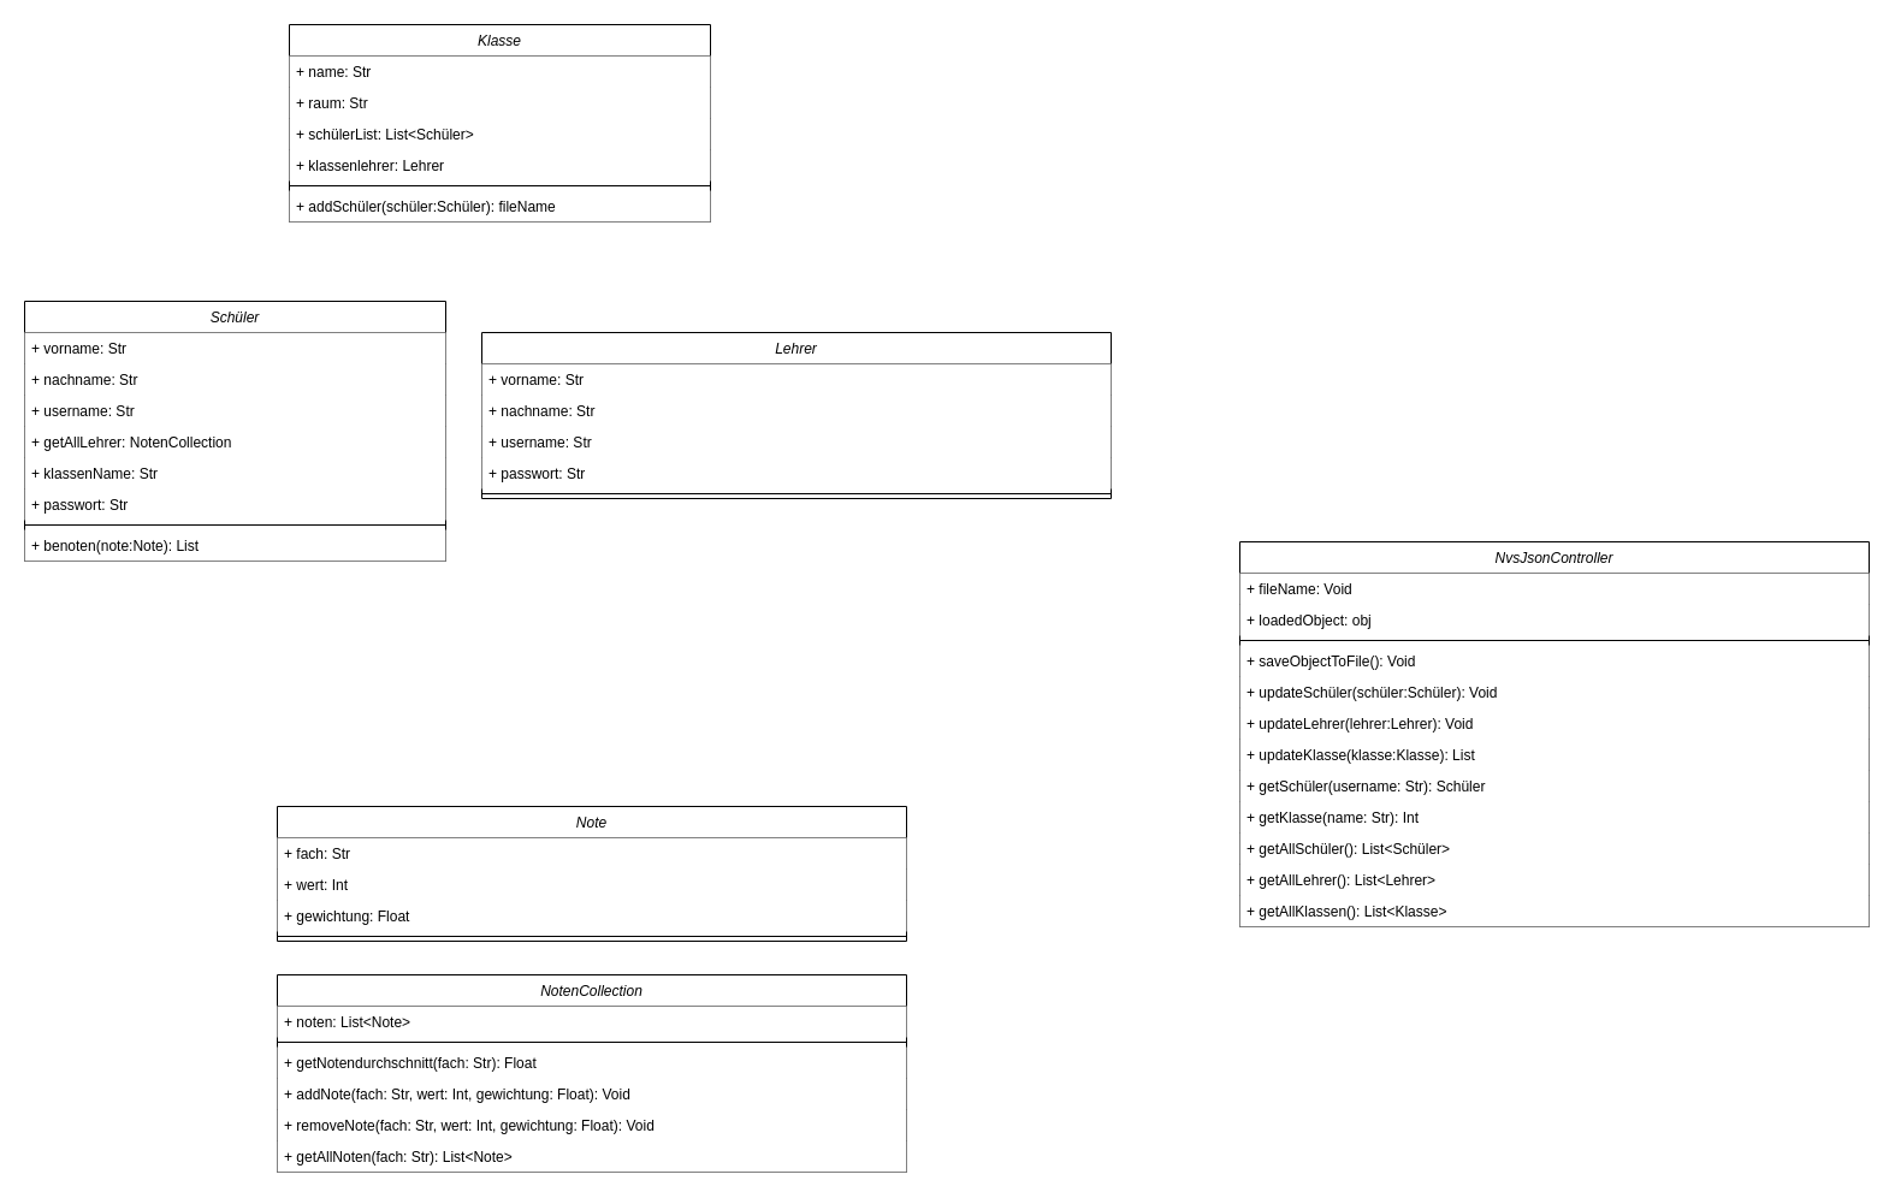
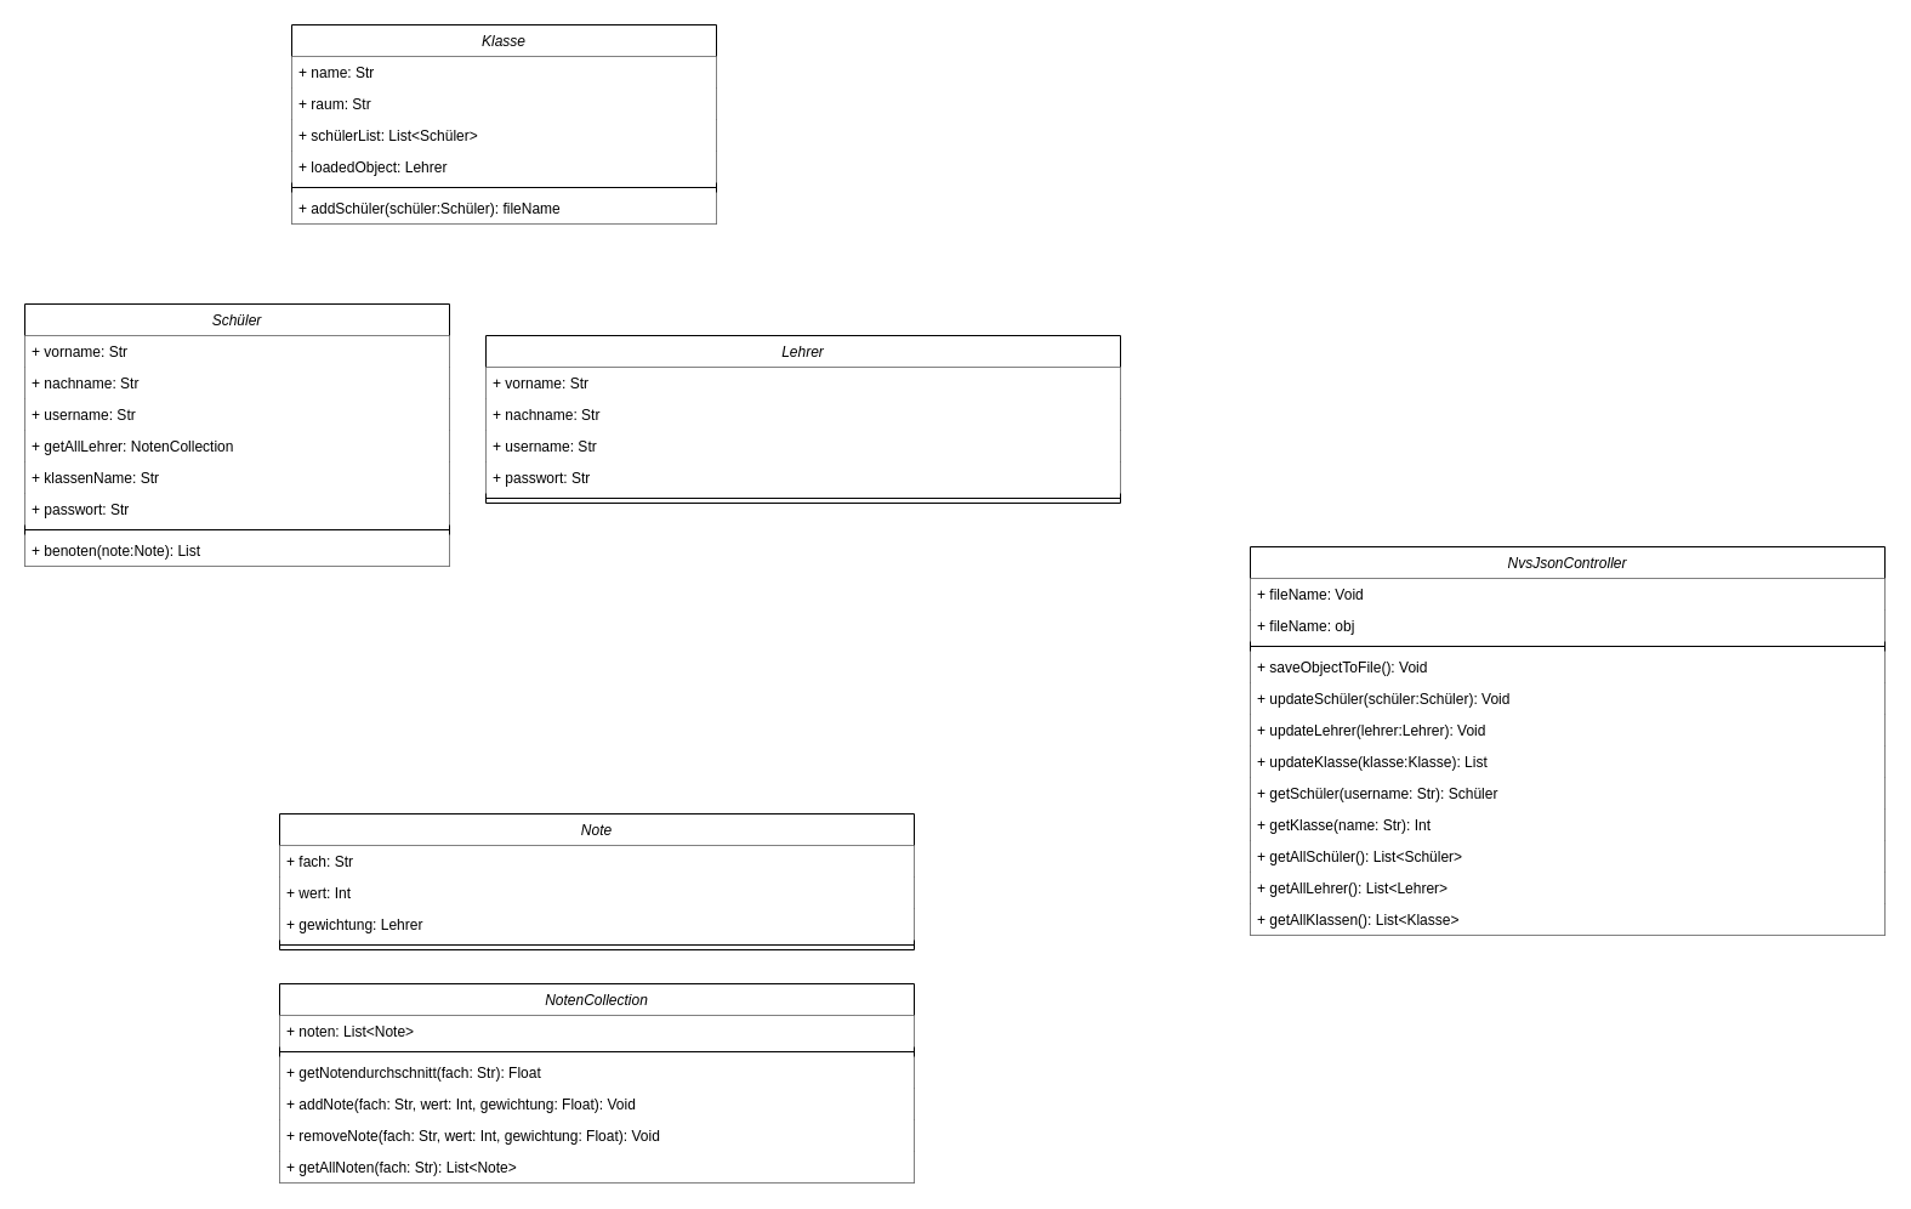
  <mxCell id="0" />
  <mxCell id="1" parent="0" />
  <mxCell id="2" value="Schüler" style="swimlane;fontStyle=2;align=center;verticalAlign=top;childLayout=stackLayout;horizontal=1;startSize=26;horizontalStack=0;resizeParent=1;resizeLast=0;collapsible=1;marginBottom=0;rounded=0;shadow=0;strokeWidth=1;fillColor=default;swimlaneLine=1;glass=0;gradientColor=none;aspect=fixed;" parent="1" vertex="1"><mxGeometry x="20" y="250" width="350" height="216" as="geometry"><mxRectangle x="230" y="140" width="160" height="26" as="alternateBounds" /></mxGeometry></mxCell>
  <mxCell id="3" value="+ vorname: Str" style="text;align=left;verticalAlign=top;spacingLeft=4;spacingRight=4;overflow=hidden;rotatable=0;points=[[0,0.5],[1,0.5]];portConstraint=eastwest;fillColor=default;" parent="2" vertex="1"><mxGeometry y="26" width="350" height="26" as="geometry" /></mxCell>
  <mxCell id="4" value="+ nachname: Str" style="text;align=left;verticalAlign=top;spacingLeft=4;spacingRight=4;overflow=hidden;rotatable=0;points=[[0,0.5],[1,0.5]];portConstraint=eastwest;rounded=0;shadow=0;html=0;fillColor=default;" parent="2" vertex="1"><mxGeometry y="52" width="350" height="26" as="geometry" /></mxCell>
  <mxCell id="5" value="+ username: Str" style="text;align=left;verticalAlign=top;spacingLeft=4;spacingRight=4;overflow=hidden;rotatable=0;points=[[0,0.5],[1,0.5]];portConstraint=eastwest;rounded=0;shadow=0;html=0;fillColor=default;" parent="2" vertex="1"><mxGeometry y="78" width="350" height="26" as="geometry" /></mxCell>
  <mxCell id="6" value="+ getAllLehrer: NotenCollection" style="text;align=left;verticalAlign=top;spacingLeft=4;spacingRight=4;overflow=hidden;rotatable=0;points=[[0,0.5],[1,0.5]];portConstraint=eastwest;rounded=0;shadow=0;html=0;fillColor=default;" parent="2" vertex="1"><mxGeometry y="104" width="350" height="26" as="geometry" /></mxCell>
  <mxCell id="7" value="+ klassenName: Str" style="text;align=left;verticalAlign=top;spacingLeft=4;spacingRight=4;overflow=hidden;rotatable=0;points=[[0,0.5],[1,0.5]];portConstraint=eastwest;rounded=0;shadow=0;html=0;fillColor=default;" parent="2" vertex="1"><mxGeometry y="130" width="350" height="26" as="geometry" /></mxCell>
  <mxCell id="8" value="+ passwort: Str" style="text;align=left;verticalAlign=top;spacingLeft=4;spacingRight=4;overflow=hidden;rotatable=0;points=[[0,0.5],[1,0.5]];portConstraint=eastwest;rounded=0;shadow=0;html=0;fillColor=default;" parent="2" vertex="1"><mxGeometry y="156" width="350" height="26" as="geometry" /></mxCell>
  <mxCell id="9" value="" style="line;html=1;strokeWidth=1;align=left;verticalAlign=middle;spacingTop=-1;spacingLeft=3;spacingRight=3;rotatable=0;labelPosition=right;points=[];portConstraint=eastwest;" parent="2" vertex="1"><mxGeometry y="182" width="350" height="8" as="geometry" /></mxCell>
  <mxCell id="10" value="+ benoten(note:Note): List" style="text;align=left;verticalAlign=top;spacingLeft=4;spacingRight=4;overflow=hidden;rotatable=0;points=[[0,0.5],[1,0.5]];portConstraint=eastwest;fillColor=default;" parent="2" vertex="1"><mxGeometry y="190" width="350" height="26" as="geometry" /></mxCell>
  <mxCell id="11" value="Lehrer" style="swimlane;fontStyle=2;align=center;verticalAlign=top;childLayout=stackLayout;horizontal=1;startSize=26;horizontalStack=0;resizeParent=1;resizeLast=0;collapsible=1;marginBottom=0;rounded=0;shadow=0;strokeWidth=1;fillColor=default;swimlaneLine=1;glass=0;gradientColor=none;aspect=fixed;" parent="1" vertex="1"><mxGeometry x="400" y="276" width="523" height="138" as="geometry"><mxRectangle x="230" y="140" width="160" height="26" as="alternateBounds" /></mxGeometry></mxCell>
  <mxCell id="12" value="+ vorname: Str" style="text;align=left;verticalAlign=top;spacingLeft=4;spacingRight=4;overflow=hidden;rotatable=0;points=[[0,0.5],[1,0.5]];portConstraint=eastwest;fillColor=default;" parent="11" vertex="1"><mxGeometry y="26" width="523" height="26" as="geometry" /></mxCell>
  <mxCell id="13" value="+ nachname: Str" style="text;align=left;verticalAlign=top;spacingLeft=4;spacingRight=4;overflow=hidden;rotatable=0;points=[[0,0.5],[1,0.5]];portConstraint=eastwest;rounded=0;shadow=0;html=0;fillColor=default;" parent="11" vertex="1"><mxGeometry y="52" width="523" height="26" as="geometry" /></mxCell>
  <mxCell id="14" value="+ username: Str" style="text;align=left;verticalAlign=top;spacingLeft=4;spacingRight=4;overflow=hidden;rotatable=0;points=[[0,0.5],[1,0.5]];portConstraint=eastwest;rounded=0;shadow=0;html=0;fillColor=default;" parent="11" vertex="1"><mxGeometry y="78" width="523" height="26" as="geometry" /></mxCell>
  <mxCell id="15" value="+ passwort: Str" style="text;align=left;verticalAlign=top;spacingLeft=4;spacingRight=4;overflow=hidden;rotatable=0;points=[[0,0.5],[1,0.5]];portConstraint=eastwest;rounded=0;shadow=0;html=0;fillColor=default;" parent="11" vertex="1"><mxGeometry y="104" width="523" height="26" as="geometry" /></mxCell>
  <mxCell id="16" value="" style="line;html=1;strokeWidth=1;align=left;verticalAlign=middle;spacingTop=-1;spacingLeft=3;spacingRight=3;rotatable=0;labelPosition=right;points=[];portConstraint=eastwest;" parent="11" vertex="1"><mxGeometry y="130" width="523" height="8" as="geometry" /></mxCell>
  <mxCell id="17" value="Klasse" style="swimlane;fontStyle=2;align=center;verticalAlign=top;childLayout=stackLayout;horizontal=1;startSize=26;horizontalStack=0;resizeParent=1;resizeLast=0;collapsible=1;marginBottom=0;rounded=0;shadow=0;strokeWidth=1;fillColor=default;swimlaneLine=1;glass=0;gradientColor=none;aspect=fixed;" parent="1" vertex="1"><mxGeometry x="240" y="20" width="350" height="164" as="geometry"><mxRectangle x="230" y="140" width="160" height="26" as="alternateBounds" /></mxGeometry></mxCell>
  <mxCell id="18" value="+ name: Str" style="text;align=left;verticalAlign=top;spacingLeft=4;spacingRight=4;overflow=hidden;rotatable=0;points=[[0,0.5],[1,0.5]];portConstraint=eastwest;fillColor=default;" parent="17" vertex="1"><mxGeometry y="26" width="350" height="26" as="geometry" /></mxCell>
  <mxCell id="19" value="+ raum: Str" style="text;align=left;verticalAlign=top;spacingLeft=4;spacingRight=4;overflow=hidden;rotatable=0;points=[[0,0.5],[1,0.5]];portConstraint=eastwest;rounded=0;shadow=0;html=0;fillColor=default;" parent="17" vertex="1"><mxGeometry y="52" width="350" height="26" as="geometry" /></mxCell>
  <mxCell id="20" value="+ schülerList: List&lt;Schüler&gt;" style="text;align=left;verticalAlign=top;spacingLeft=4;spacingRight=4;overflow=hidden;rotatable=0;points=[[0,0.5],[1,0.5]];portConstraint=eastwest;rounded=0;shadow=0;html=0;fillColor=default;" parent="17" vertex="1"><mxGeometry y="78" width="350" height="26" as="geometry" /></mxCell>
- <mxCell id="21" value="+ klassenlehrer: Lehrer" style="text;align=left;verticalAlign=top;spacingLeft=4;spacingRight=4;overflow=hidden;rotatable=0;points=[[0,0.5],[1,0.5]];portConstraint=eastwest;fillColor=default;" parent="17" vertex="1"><mxGeometry y="104" width="350" height="26" as="geometry" /></mxCell>
+ <mxCell id="21" value="+ loadedObject: Lehrer" style="text;align=left;verticalAlign=top;spacingLeft=4;spacingRight=4;overflow=hidden;rotatable=0;points=[[0,0.5],[1,0.5]];portConstraint=eastwest;fillColor=default;" parent="17" vertex="1"><mxGeometry y="104" width="350" height="26" as="geometry" /></mxCell>
  <mxCell id="22" value="" style="line;html=1;strokeWidth=1;align=left;verticalAlign=middle;spacingTop=-1;spacingLeft=3;spacingRight=3;rotatable=0;labelPosition=right;points=[];portConstraint=eastwest;" parent="17" vertex="1"><mxGeometry y="130" width="350" height="8" as="geometry" /></mxCell>
  <mxCell id="23" value="+ addSchüler(schüler:Schüler): fileName" style="text;align=left;verticalAlign=top;spacingLeft=4;spacingRight=4;overflow=hidden;rotatable=0;points=[[0,0.5],[1,0.5]];portConstraint=eastwest;fillColor=default;" parent="17" vertex="1"><mxGeometry y="138" width="350" height="26" as="geometry" /></mxCell>
  <mxCell id="24" value="NotenCollection" style="swimlane;fontStyle=2;align=center;verticalAlign=top;childLayout=stackLayout;horizontal=1;startSize=26;horizontalStack=0;resizeParent=1;resizeLast=0;collapsible=1;marginBottom=0;rounded=0;shadow=0;strokeWidth=1;fillColor=default;swimlaneLine=1;glass=0;gradientColor=none;aspect=fixed;" parent="1" vertex="1"><mxGeometry x="230" y="810" width="523" height="164" as="geometry"><mxRectangle x="230" y="140" width="160" height="26" as="alternateBounds" /></mxGeometry></mxCell>
  <mxCell id="25" value="+ noten: List&lt;Note&gt;" style="text;align=left;verticalAlign=top;spacingLeft=4;spacingRight=4;overflow=hidden;rotatable=0;points=[[0,0.5],[1,0.5]];portConstraint=eastwest;fillColor=default;" parent="24" vertex="1"><mxGeometry y="26" width="523" height="26" as="geometry" /></mxCell>
  <mxCell id="26" value="" style="line;html=1;strokeWidth=1;align=left;verticalAlign=middle;spacingTop=-1;spacingLeft=3;spacingRight=3;rotatable=0;labelPosition=right;points=[];portConstraint=eastwest;" parent="24" vertex="1"><mxGeometry y="52" width="523" height="8" as="geometry" /></mxCell>
  <mxCell id="27" value="+ getNotendurchschnitt(fach: Str): Float" style="text;align=left;verticalAlign=top;spacingLeft=4;spacingRight=4;overflow=hidden;rotatable=0;points=[[0,0.5],[1,0.5]];portConstraint=eastwest;fillColor=default;" parent="24" vertex="1"><mxGeometry y="60" width="523" height="26" as="geometry" /></mxCell>
  <mxCell id="28" value="+ addNote(fach: Str, wert: Int, gewichtung: Float): Void" style="text;align=left;verticalAlign=top;spacingLeft=4;spacingRight=4;overflow=hidden;rotatable=0;points=[[0,0.5],[1,0.5]];portConstraint=eastwest;fillColor=default;" parent="24" vertex="1"><mxGeometry y="86" width="523" height="26" as="geometry" /></mxCell>
  <mxCell id="29" value="+ removeNote(fach: Str, wert: Int, gewichtung: Float): Void" style="text;align=left;verticalAlign=top;spacingLeft=4;spacingRight=4;overflow=hidden;rotatable=0;points=[[0,0.5],[1,0.5]];portConstraint=eastwest;fillColor=default;" vertex="1" parent="24"><mxGeometry y="112" width="523" height="26" as="geometry" /></mxCell>
  <mxCell id="30" value="+ getAllNoten(fach: Str): List&lt;Note&gt;" style="text;align=left;verticalAlign=top;spacingLeft=4;spacingRight=4;overflow=hidden;rotatable=0;points=[[0,0.5],[1,0.5]];portConstraint=eastwest;fillColor=default;" vertex="1" parent="24"><mxGeometry y="138" width="523" height="26" as="geometry" /></mxCell>
  <mxCell id="31" value="Note" style="swimlane;fontStyle=2;align=center;verticalAlign=top;childLayout=stackLayout;horizontal=1;startSize=26;horizontalStack=0;resizeParent=1;resizeLast=0;collapsible=1;marginBottom=0;rounded=0;shadow=0;strokeWidth=1;fillColor=default;swimlaneLine=1;glass=0;gradientColor=none;aspect=fixed;" parent="1" vertex="1"><mxGeometry x="230" y="670" width="523" height="112" as="geometry"><mxRectangle x="230" y="140" width="160" height="26" as="alternateBounds" /></mxGeometry></mxCell>
  <mxCell id="32" value="+ fach: Str" style="text;align=left;verticalAlign=top;spacingLeft=4;spacingRight=4;overflow=hidden;rotatable=0;points=[[0,0.5],[1,0.5]];portConstraint=eastwest;fillColor=default;" parent="31" vertex="1"><mxGeometry y="26" width="523" height="26" as="geometry" /></mxCell>
  <mxCell id="33" value="+ wert: Int" style="text;align=left;verticalAlign=top;spacingLeft=4;spacingRight=4;overflow=hidden;rotatable=0;points=[[0,0.5],[1,0.5]];portConstraint=eastwest;rounded=0;shadow=0;html=0;fillColor=default;" parent="31" vertex="1"><mxGeometry y="52" width="523" height="26" as="geometry" /></mxCell>
- <mxCell id="34" value="+ gewichtung: Float" style="text;align=left;verticalAlign=top;spacingLeft=4;spacingRight=4;overflow=hidden;rotatable=0;points=[[0,0.5],[1,0.5]];portConstraint=eastwest;rounded=0;shadow=0;html=0;fillColor=default;" parent="31" vertex="1"><mxGeometry y="78" width="523" height="26" as="geometry" /></mxCell>
+ <mxCell id="34" value="+ gewichtung: Lehrer" style="text;align=left;verticalAlign=top;spacingLeft=4;spacingRight=4;overflow=hidden;rotatable=0;points=[[0,0.5],[1,0.5]];portConstraint=eastwest;rounded=0;shadow=0;html=0;fillColor=default;" parent="31" vertex="1"><mxGeometry y="78" width="523" height="26" as="geometry" /></mxCell>
  <mxCell id="35" value="" style="line;html=1;strokeWidth=1;align=left;verticalAlign=middle;spacingTop=-1;spacingLeft=3;spacingRight=3;rotatable=0;labelPosition=right;points=[];portConstraint=eastwest;" parent="31" vertex="1"><mxGeometry y="104" width="523" height="8" as="geometry" /></mxCell>
  <mxCell id="36" value="NvsJsonController" style="swimlane;fontStyle=2;align=center;verticalAlign=top;childLayout=stackLayout;horizontal=1;startSize=26;horizontalStack=0;resizeParent=1;resizeLast=0;collapsible=1;marginBottom=0;rounded=0;shadow=0;strokeWidth=1;fillColor=default;swimlaneLine=1;glass=0;gradientColor=none;aspect=fixed;" parent="1" vertex="1"><mxGeometry x="1030" y="450" width="523" height="320" as="geometry"><mxRectangle x="230" y="140" width="160" height="26" as="alternateBounds" /></mxGeometry></mxCell>
  <mxCell id="37" value="+ fileName: Void" style="text;align=left;verticalAlign=top;spacingLeft=4;spacingRight=4;overflow=hidden;rotatable=0;points=[[0,0.5],[1,0.5]];portConstraint=eastwest;fillColor=default;" parent="36" vertex="1"><mxGeometry y="26" width="523" height="26" as="geometry" /></mxCell>
- <mxCell id="38" value="+ loadedObject: obj" style="text;align=left;verticalAlign=top;spacingLeft=4;spacingRight=4;overflow=hidden;rotatable=0;points=[[0,0.5],[1,0.5]];portConstraint=eastwest;fillColor=default;" parent="36" vertex="1"><mxGeometry y="52" width="523" height="26" as="geometry" /></mxCell>
+ <mxCell id="38" value="+ fileName: obj" style="text;align=left;verticalAlign=top;spacingLeft=4;spacingRight=4;overflow=hidden;rotatable=0;points=[[0,0.5],[1,0.5]];portConstraint=eastwest;fillColor=default;" parent="36" vertex="1"><mxGeometry y="52" width="523" height="26" as="geometry" /></mxCell>
  <mxCell id="39" value="" style="line;html=1;strokeWidth=1;align=left;verticalAlign=middle;spacingTop=-1;spacingLeft=3;spacingRight=3;rotatable=0;labelPosition=right;points=[];portConstraint=eastwest;" parent="36" vertex="1"><mxGeometry y="78" width="523" height="8" as="geometry" /></mxCell>
  <mxCell id="40" value="+ saveObjectToFile(): Void" style="text;align=left;verticalAlign=top;spacingLeft=4;spacingRight=4;overflow=hidden;rotatable=0;points=[[0,0.5],[1,0.5]];portConstraint=eastwest;fillColor=default;" parent="36" vertex="1"><mxGeometry y="86" width="523" height="26" as="geometry" /></mxCell>
  <mxCell id="41" value="+ updateSchüler(schüler:Schüler): Void" style="text;align=left;verticalAlign=top;spacingLeft=4;spacingRight=4;overflow=hidden;rotatable=0;points=[[0,0.5],[1,0.5]];portConstraint=eastwest;fillColor=default;" parent="36" vertex="1"><mxGeometry y="112" width="523" height="26" as="geometry" /></mxCell>
  <mxCell id="42" value="+ updateLehrer(lehrer:Lehrer): Void" style="text;align=left;verticalAlign=top;spacingLeft=4;spacingRight=4;overflow=hidden;rotatable=0;points=[[0,0.5],[1,0.5]];portConstraint=eastwest;fillColor=default;" parent="36" vertex="1"><mxGeometry y="138" width="523" height="26" as="geometry" /></mxCell>
  <mxCell id="43" value="+ updateKlasse(klasse:Klasse): List" style="text;align=left;verticalAlign=top;spacingLeft=4;spacingRight=4;overflow=hidden;rotatable=0;points=[[0,0.5],[1,0.5]];portConstraint=eastwest;fillColor=default;" parent="36" vertex="1"><mxGeometry y="164" width="523" height="26" as="geometry" /></mxCell>
  <mxCell id="44" value="+ getSchüler(username: Str): Schüler" style="text;align=left;verticalAlign=top;spacingLeft=4;spacingRight=4;overflow=hidden;rotatable=0;points=[[0,0.5],[1,0.5]];portConstraint=eastwest;fillColor=default;" parent="36" vertex="1"><mxGeometry y="190" width="523" height="26" as="geometry" /></mxCell>
  <mxCell id="45" value="+ getKlasse(name: Str): Int" style="text;align=left;verticalAlign=top;spacingLeft=4;spacingRight=4;overflow=hidden;rotatable=0;points=[[0,0.5],[1,0.5]];portConstraint=eastwest;fillColor=default;" parent="36" vertex="1"><mxGeometry y="216" width="523" height="26" as="geometry" /></mxCell>
  <mxCell id="46" value="+ getAllSchüler(): List&lt;Schüler&gt;" style="text;align=left;verticalAlign=top;spacingLeft=4;spacingRight=4;overflow=hidden;rotatable=0;points=[[0,0.5],[1,0.5]];portConstraint=eastwest;fillColor=default;" parent="36" vertex="1"><mxGeometry y="242" width="523" height="26" as="geometry" /></mxCell>
  <mxCell id="47" value="+ getAllLehrer(): List&lt;Lehrer&gt;" style="text;align=left;verticalAlign=top;spacingLeft=4;spacingRight=4;overflow=hidden;rotatable=0;points=[[0,0.5],[1,0.5]];portConstraint=eastwest;fillColor=default;" parent="36" vertex="1"><mxGeometry y="268" width="523" height="26" as="geometry" /></mxCell>
  <mxCell id="48" value="+ getAllKlassen(): List&lt;Klasse&gt;" style="text;align=left;verticalAlign=top;spacingLeft=4;spacingRight=4;overflow=hidden;rotatable=0;points=[[0,0.5],[1,0.5]];portConstraint=eastwest;fillColor=default;" parent="36" vertex="1"><mxGeometry y="294" width="523" height="26" as="geometry" /></mxCell>
